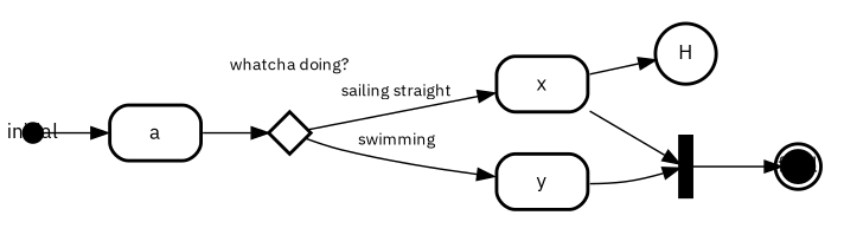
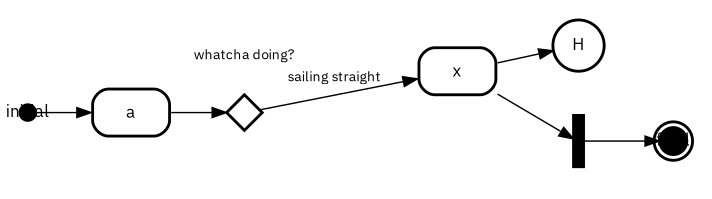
  digraph {
    compound=true
    fontname="IBM Plex Sans"
    fontsize=12
    nodesep=0.3
    ordering=out
    pack=42
    penwidth=2.0
    rankdir=LR
    splines=true
    node [fillcolor=white fontname="IBM Plex Sans" fontsize=12 penwidth=2.0 shape=circle style=filled]
    edge [fontname="IBM Plex Sans" fontsize=10]
    initial [fillcolor=black fixedsize=true height=0.15]
    n2 [label=<        <table align="center" cellborder="0" border="2" style="rounded" width="48">         <tr><td width="48" cellpadding="7">a</td></tr>       </table>     > margin=0 shape=plaintext]
    n3 [fixedsize=true fontsize=10 height=0.35 label=" " shape=diamond width=0.35]
    n4 [label=H]
    n5 [label=<        <table align="center" cellborder="0" border="2" style="rounded" width="48">         <tr><td width="48" cellpadding="7">x</td></tr>       </table>     > margin=0 shape=plaintext]
-   n6 [label=<        <table align="center" cellborder="0" border="2" style="rounded" width="48">         <tr><td width="48" cellpadding="7">y</td></tr>       </table>     > margin=0 shape=plaintext]
    n7 [fillcolor=black fixedsize=true label=" " shape=rect width=0.1]
    final [fillcolor=black fixedsize=true height=0.15 peripheries=2]
    initial -> n2 [label=" "]
    n2 -> n3 [label=" "]
    n3 -> n3 [color=transparent label=<whatcha doing?>]
    n3 -> n5 [label="sailing straight   \l"]
-   n3 -> n6 [label="swimming   \l"]
    n5 -> n4 [label=" "]
    n5 -> n7 [label=" "]
-   n6 -> n7 [label=" "]
    n7 -> final [label=" "]
  }
